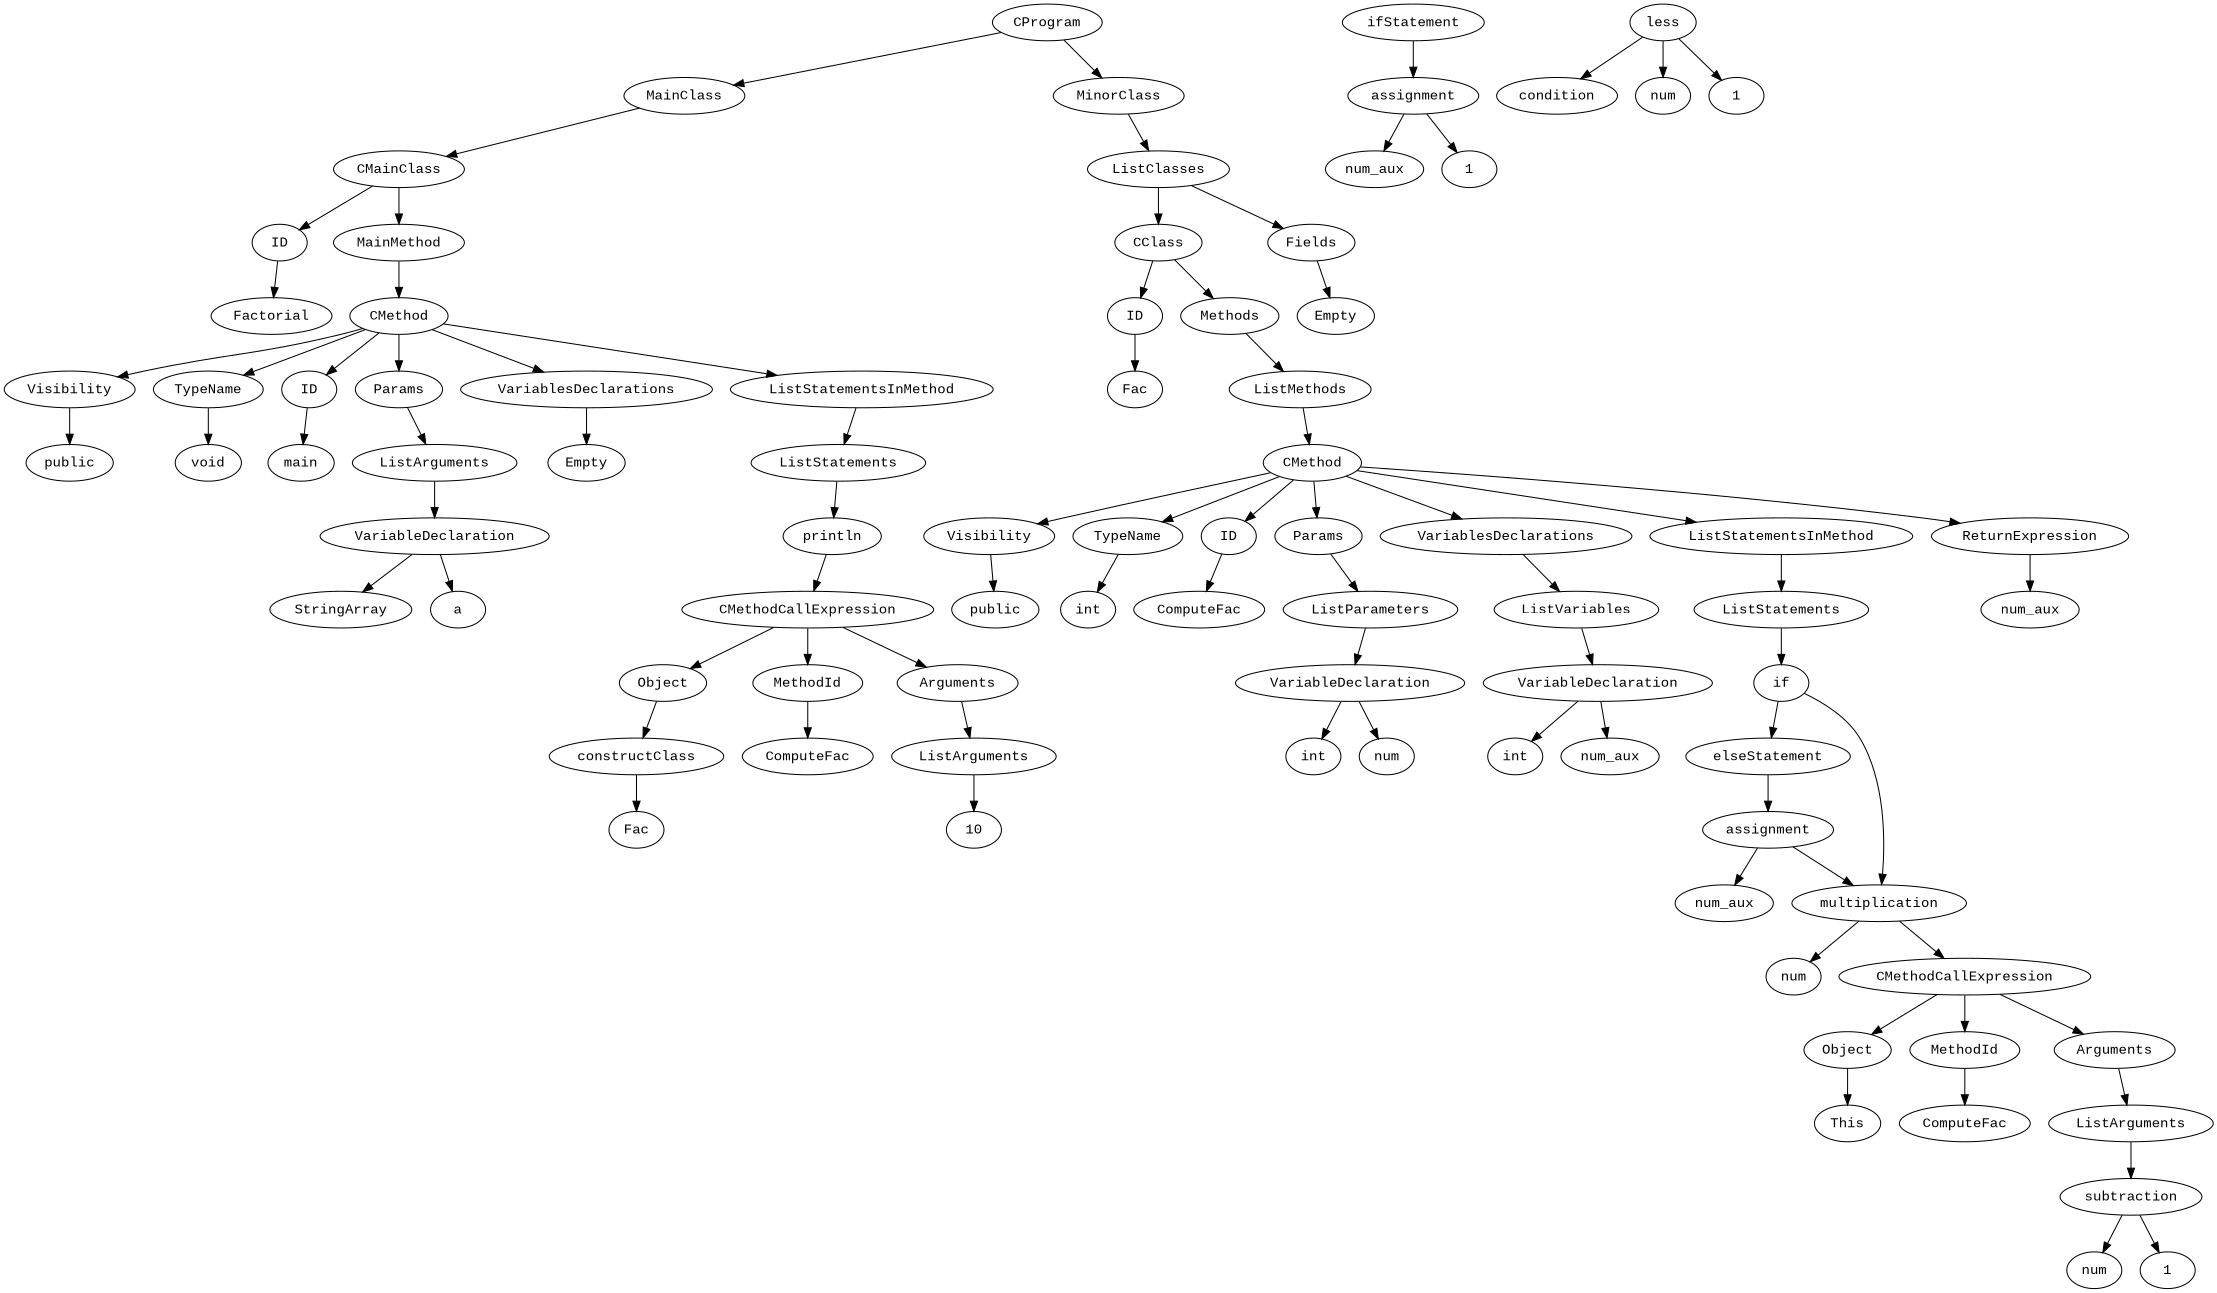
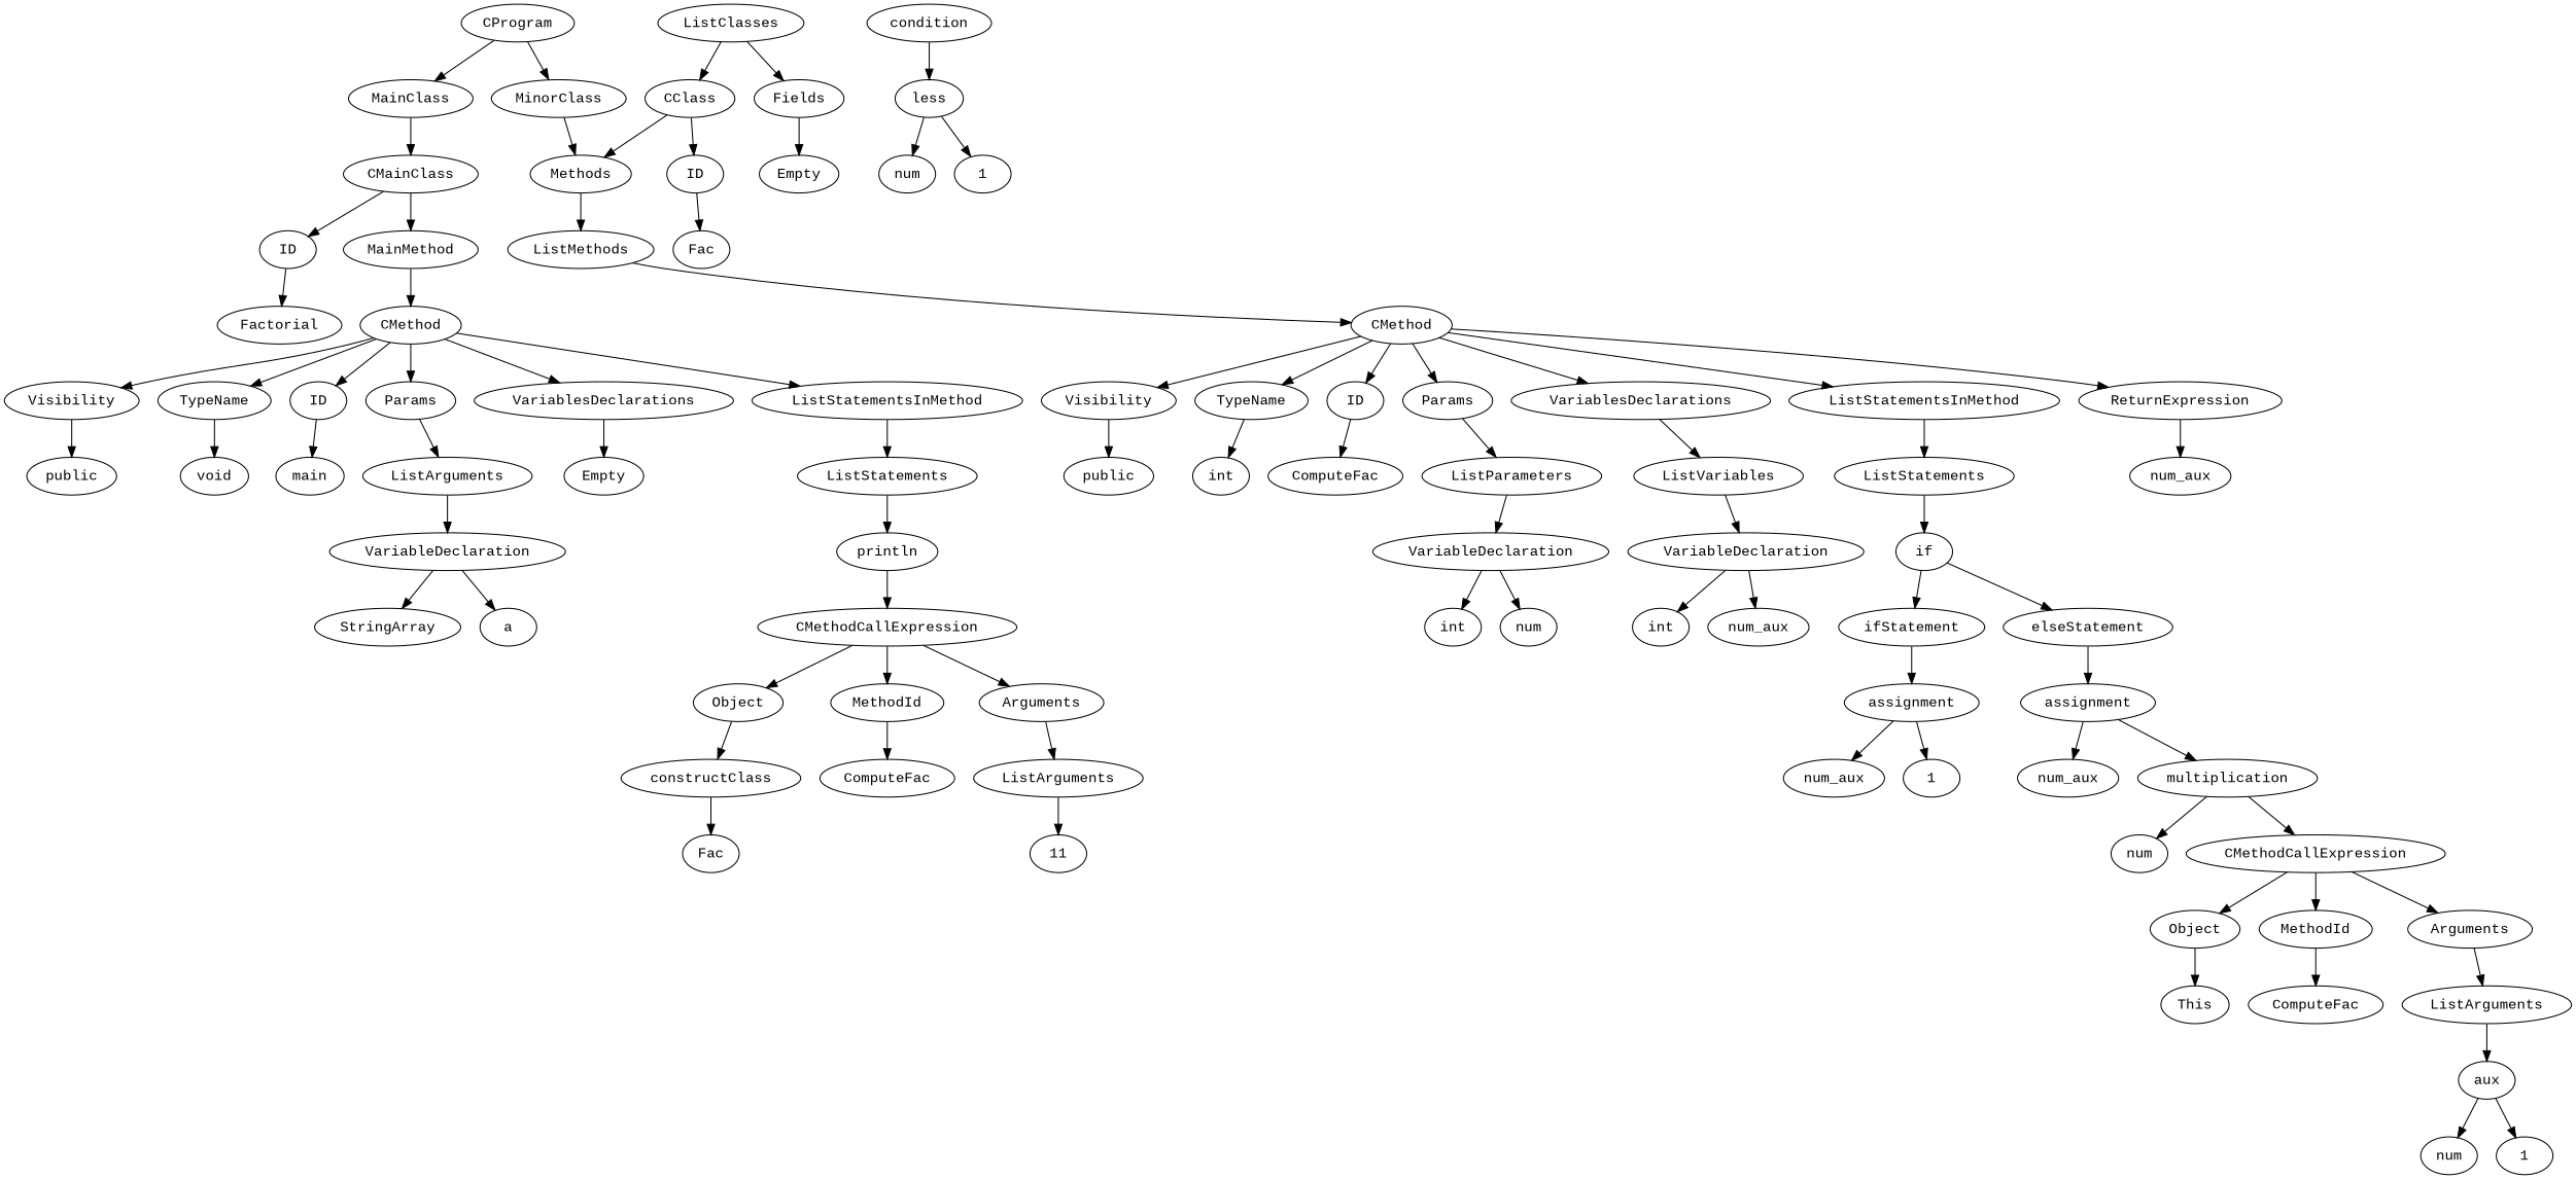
  digraph {
    fontname="Liberation Mono"
    node [fontname="Liberation Mono"]
    edge [fontname="Liberation Mono"]
    n1 [label=CProgram]
    n2 [label=MainClass]
    n3 [label=MinorClass]
    n4 [label=CMainClass]
    n5 [label=ListClasses]
    n6 [label=ID]
    n7 [label=MainMethod]
    n8 [label=Factorial]
    n9 [label=CMethod]
    n10 [label=Visibility]
    n11 [label=TypeName]
    n12 [label=ID]
    n13 [label=Params]
    n14 [label=VariablesDeclarations]
    n15 [label=ListStatementsInMethod]
    n16 [label=public]
    n17 [label=void]
    n18 [label=main]
    n19 [label=ListArguments]
    n20 [label=Empty]
    n21 [label=ListStatements]
    n22 [label=VariableDeclaration]
    n23 [label=StringArray]
    n24 [label=a]
    n25 [label=println]
    n26 [label=CMethodCallExpression]
    n27 [label=Object]
    n28 [label=MethodId]
    n29 [label=Arguments]
    n30 [label=constructClass]
    n31 [label=ComputeFac]
    n32 [label=ListArguments]
    n33 [label=Fac]
-   n34 [label=10]
+   n34 [label=11]
    n35 [label=CClass]
    n36 [label=Fields]
    n37 [label=ID]
    n38 [label=Methods]
    n39 [label=Fac]
    n40 [label=Empty]
    n41 [label=ListMethods]
    n42 [label=CMethod]
    n43 [label=Visibility]
    n44 [label=TypeName]
    n45 [label=ID]
    n46 [label=Params]
    n47 [label=VariablesDeclarations]
    n48 [label=ListStatementsInMethod]
    n49 [label=ReturnExpression]
    n50 [label=public]
    n51 [label=int]
    n52 [label=ComputeFac]
    n53 [label=ListParameters]
    n54 [label=ListVariables]
    n55 [label=ListStatements]
    n56 [label=num_aux]
    n57 [label=VariableDeclaration]
    n58 [label=int]
    n59 [label=num]
    n60 [label=VariableDeclaration]
    n61 [label=int]
    n62 [label=num_aux]
    n63 [label=if]
    n64 [label=ifStatement]
    n65 [label=elseStatement]
    n66 [label=condition]
    n67 [label=less]
    n68 [label=assignment]
    n69 [label=assignment]
    n70 [label=num]
    n71 [label=1]
    n72 [label=num_aux]
    n73 [label=1]
    n74 [label=num_aux]
    n75 [label=multiplication]
    n76 [label=num]
    n77 [label=CMethodCallExpression]
    n78 [label=Object]
    n79 [label=MethodId]
    n80 [label=Arguments]
    n81 [label=This]
    n82 [label=ComputeFac]
    n83 [label=ListArguments]
-   n84 [label=subtraction]
+   n84 [label=aux]
    n85 [label=num]
    n86 [label=1]
    n1 -> n2
    n1 -> n3
    n2 -> n4
-   n3 -> n5
+   n3 -> n38
    n4 -> n6
    n4 -> n7
    n5 -> n35
    n5 -> n36
    n6 -> n8
    n7 -> n9
    n9 -> n10
    n9 -> n11
    n9 -> n12
    n9 -> n13
    n9 -> n14
    n9 -> n15
    n10 -> n16
    n11 -> n17
    n12 -> n18
    n13 -> n19
    n14 -> n20
    n15 -> n21
    n19 -> n22
    n21 -> n25
    n22 -> n23
    n22 -> n24
    n25 -> n26
    n26 -> n27
    n26 -> n28
    n26 -> n29
    n27 -> n30
    n28 -> n31
    n29 -> n32
    n30 -> n33
    n32 -> n34
    n35 -> n37
    n35 -> n38
    n36 -> n40
    n37 -> n39
    n38 -> n41
    n41 -> n42
    n42 -> n43
    n42 -> n44
    n42 -> n45
    n42 -> n46
    n42 -> n47
    n42 -> n48
    n42 -> n49
    n43 -> n50
    n44 -> n51
    n45 -> n52
    n46 -> n53
    n47 -> n54
    n48 -> n55
    n49 -> n56
    n53 -> n57
    n54 -> n60
    n55 -> n63
    n57 -> n58
    n57 -> n59
    n60 -> n61
    n60 -> n62
-   n63 -> n75
+   n63 -> n64
    n63 -> n65
    n64 -> n68
    n65 -> n69
-   n67 -> n66
+   n66 -> n67
    n67 -> n70
    n67 -> n71
    n68 -> n72
    n68 -> n73
    n69 -> n74
    n69 -> n75
    n75 -> n76
    n75 -> n77
    n77 -> n78
    n77 -> n79
    n77 -> n80
    n78 -> n81
    n79 -> n82
    n80 -> n83
    n83 -> n84
    n84 -> n85
    n84 -> n86
  }
